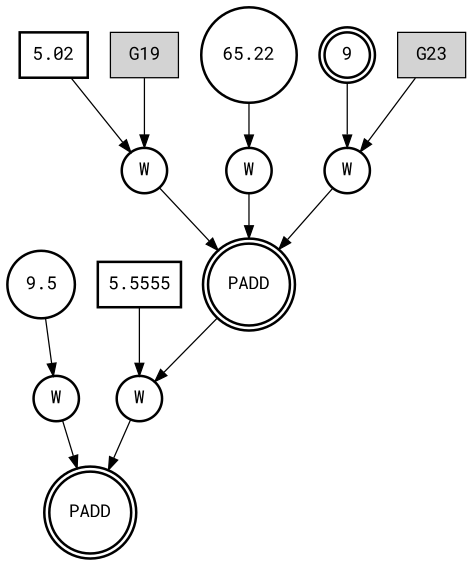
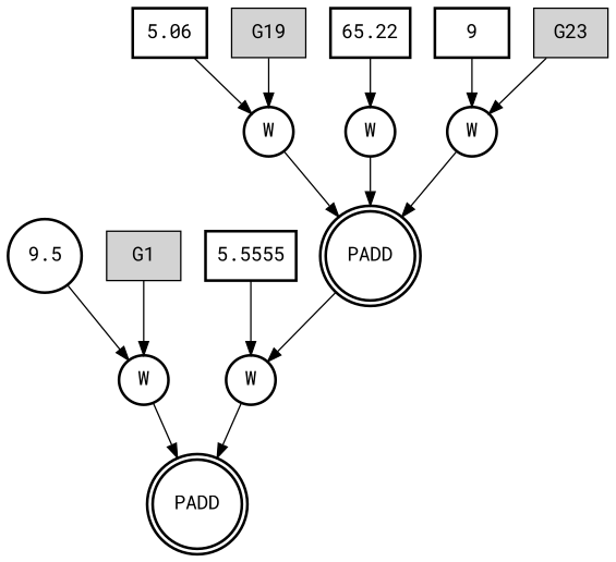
  digraph {
    dir=none
    fontname="Roboto Mono"
    rankdir=TB
    node [fontname="Roboto Mono" shape=box style=bold]
    edge [fontname="Roboto Mono"]
    n1 [label=PADD shape=doublecircle]
    n2 [label=W shape=circle]
    n3 [label=9.5 shape=circle]
+   n4 [label=G1 style=filled]
    n5 [label=W shape=circle]
    n6 [label=5.5555]
    n7 [label=PADD shape=doublecircle]
    n8 [label=W shape=circle]
-   n9 [label=5.02]
+   n9 [label=5.06]
    n10 [label=G19 style=filled]
    n11 [label=W shape=circle]
-   n12 [label=65.22 shape=circle]
+   n12 [label=65.22]
    n13 [label=W shape=circle]
-   n14 [label=9 shape=doublecircle]
+   n14 [label=9]
    n15 [label=G23 style=filled]
    n2 -> n1
    n3 -> n2
+   n4 -> n2
    n5 -> n1
    n6 -> n5
    n7 -> n5
    n8 -> n7
    n9 -> n8
    n10 -> n8
    n11 -> n7
    n12 -> n11
    n13 -> n7
    n14 -> n13
    n15 -> n13
  }
